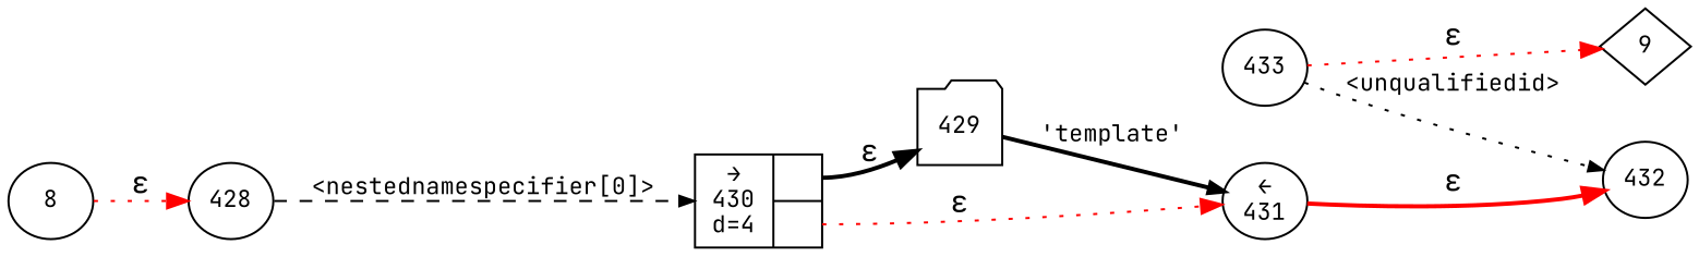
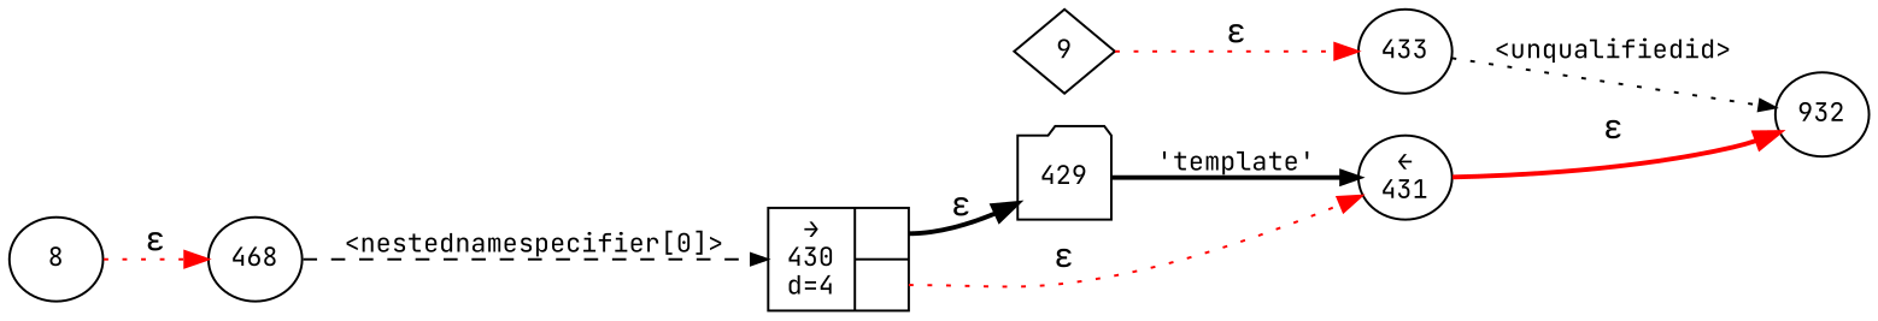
  digraph {
    fontname="JetBrains Mono"
    rankdir=LR
    node [fixedsize=true fontname="JetBrains Mono" fontsize=11 shape=ellipse peripheries=1]
    edge [color=red fontname="JetBrains Mono" style=dotted]
    n1 [label=9 shape=diamond width=.6 peripheries=""]
-   n2 [label=432 width=.55]
+   n2 [label=932 width=.55]
    n3 [label=433 width=.55]
    n4 [label=8 width=.55]
-   n5 [label=428 width=.55]
+   n5 [label=468 width=.55]
    n6 [fixedsize=false label="{&rarr;\n430\nd=4|{<p0>|<p1>}}" shape=record]
    n7 [label=429 shape=folder width=.55]
    n8 [label="&larr;\n431" width=.55]
-   n3 -> n1 [label="&epsilon;"]
+   n1 -> n3 [label="&epsilon;"]
    n3 -> n2 [arrowhead=normal arrowsize=.7 color=black fontsize=11 label="<unqualifiedid>"]
    n4 -> n5 [label="&epsilon;"]
    n5 -> n6 [arrowhead=normal arrowsize=.7 color=black fontsize=11 label="<nestednamespecifier[0]>" style=dashed]
    n6 -> n7 [color=black label="&epsilon;" style=bold tailport=p0]
    n6 -> n8 [label="&epsilon;" tailport=p1]
    n7 -> n8 [arrowhead=normal arrowsize=.7 color=black fontsize=11 label="'template'" style=bold]
    n8 -> n2 [label="&epsilon;" style=bold]
  }
